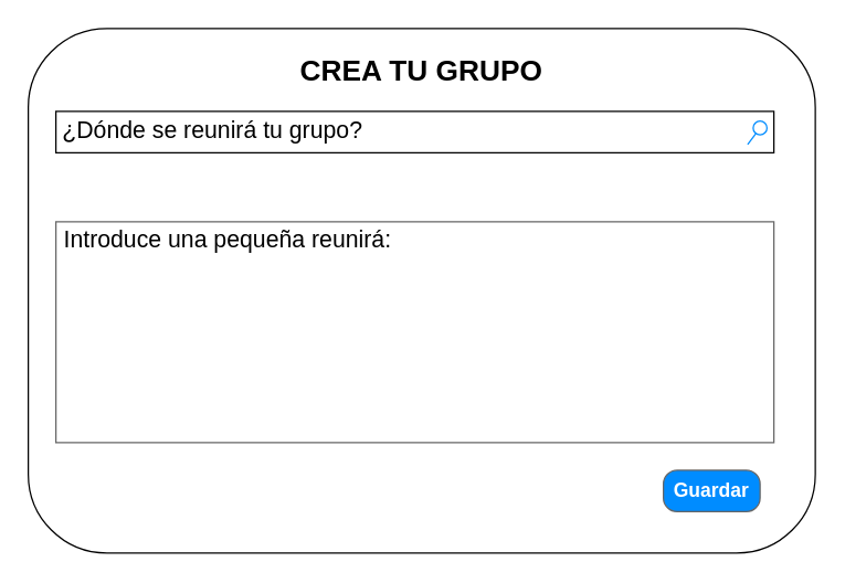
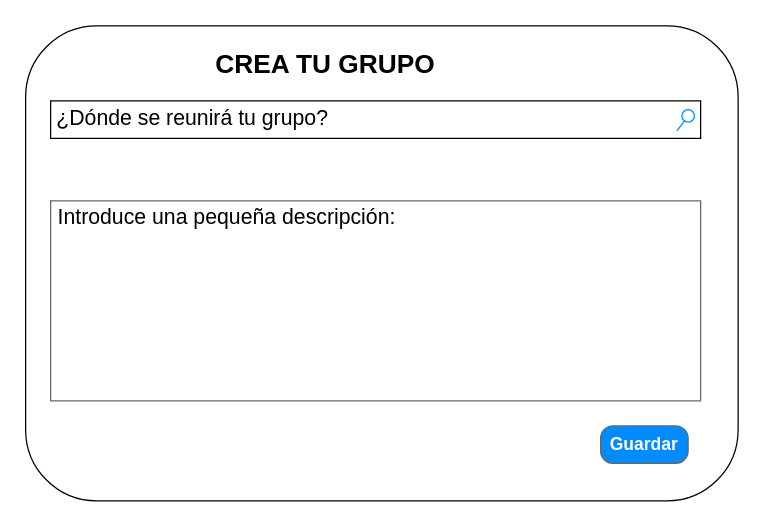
  <mxCell id="0" />
  <mxCell id="1" parent="0" />
  <mxCell id="2" value="" style="rounded=1;whiteSpace=wrap;html=1;strokeColor=#000000;fontSize=14;fontColor=#000000;align=left;" vertex="1" parent="1"><mxGeometry x="20" y="20" width="570" height="380" as="geometry" /></mxCell>
  <mxCell id="3" value="¿Dónde se reunirá tu grupo?" style="strokeWidth=1;shadow=0;dashed=0;align=center;html=1;shape=mxgraph.mockup.forms.searchBox;strokeColor=#000000;mainText=;strokeColor2=#008cff;fontColor=#000000;fontSize=17;align=left;spacingLeft=3;fontStyle=0" vertex="1" parent="1"><mxGeometry x="40" y="80" width="520" height="30" as="geometry" /></mxCell>
- <mxCell id="4" value="Introduce una pequeña reunirá:" style="strokeWidth=1;shadow=0;dashed=0;align=center;html=1;shape=mxgraph.mockup.text.textBox;fontColor=#000000;align=left;fontSize=17;spacingLeft=4;spacingTop=-3;strokeColor=#666666;mainText=;fontStyle=0;verticalAlign=top;" vertex="1" parent="1"><mxGeometry x="40" y="160" width="520" height="160" as="geometry" /></mxCell>
- <mxCell id="5" value="&lt;b&gt;&lt;font style=&quot;font-size: 21px&quot;&gt;CREA TU GRUPO&lt;/font&gt;&lt;/b&gt;" style="text;html=1;strokeColor=none;fillColor=none;align=center;verticalAlign=middle;whiteSpace=wrap;rounded=0;fontSize=14;fontColor=#000000;" vertex="1" parent="1"><mxGeometry x="215" y="40" width="180" height="20" as="geometry" /></mxCell>
+ <mxCell id="4" value="Introduce una pequeña descripción:" style="strokeWidth=1;shadow=0;dashed=0;align=center;html=1;shape=mxgraph.mockup.text.textBox;fontColor=#000000;align=left;fontSize=17;spacingLeft=4;spacingTop=-3;strokeColor=#666666;mainText=;fontStyle=0;verticalAlign=top;" vertex="1" parent="1"><mxGeometry x="40" y="160" width="520" height="160" as="geometry" /></mxCell>
+ <mxCell id="5" value="&lt;b&gt;&lt;font style=&quot;font-size: 21px&quot;&gt;CREA TU GRUPO&lt;/font&gt;&lt;/b&gt;" style="text;html=1;strokeColor=none;fillColor=none;align=center;verticalAlign=middle;whiteSpace=wrap;rounded=0;fontSize=14;fontColor=#000000;" vertex="1" parent="1"><mxGeometry x="170" y="40" width="180" height="20" as="geometry" /></mxCell>
  <mxCell id="6" value="Guardar" style="strokeWidth=1;shadow=0;dashed=0;align=center;html=1;shape=mxgraph.mockup.buttons.button;strokeColor=#666666;fontColor=#ffffff;mainText=;buttonStyle=round;fontSize=14;fontStyle=1;fillColor=#008cff;whiteSpace=wrap;" vertex="1" parent="1"><mxGeometry x="480" y="340" width="70" height="30" as="geometry" /></mxCell>
